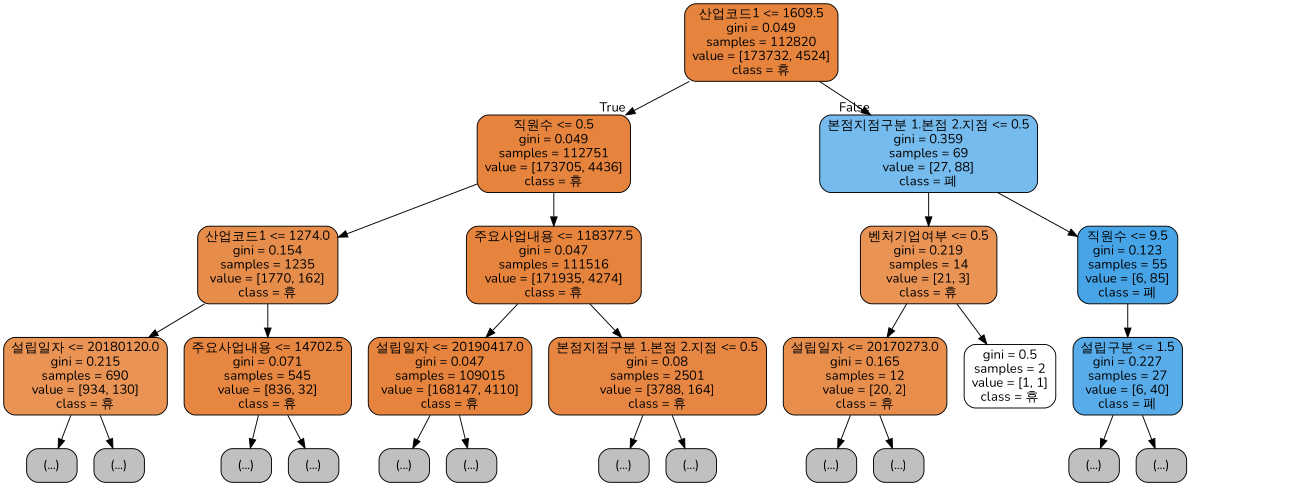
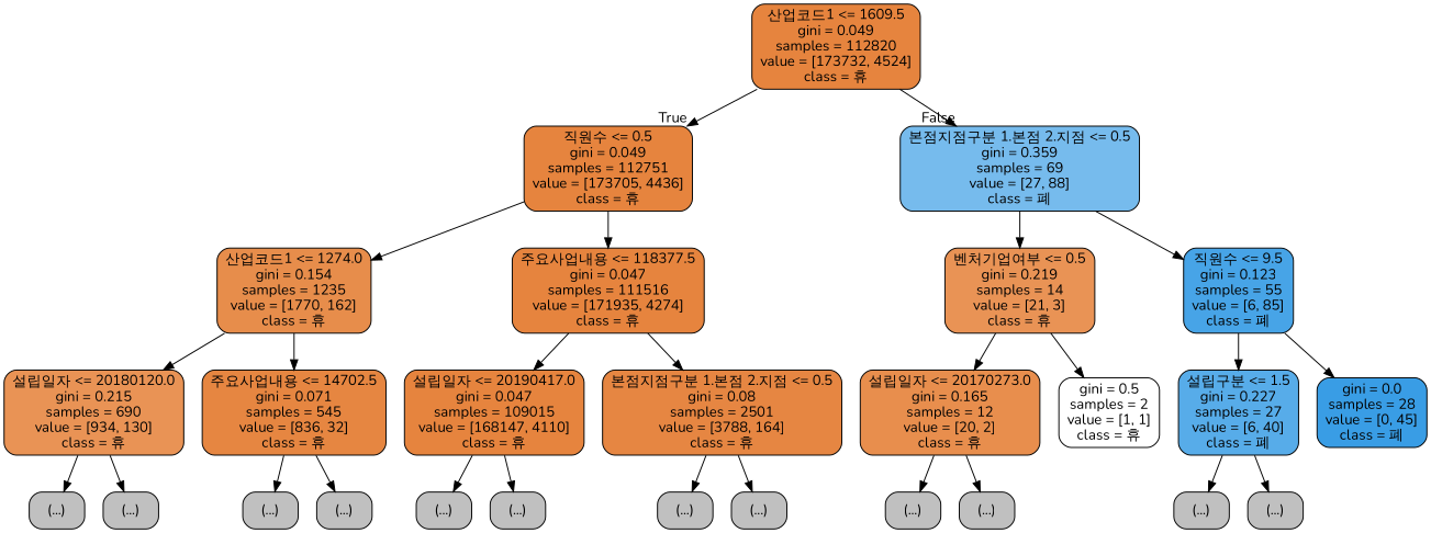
  digraph {
    fontname=Nunito
    node [color=black fillcolor="#C0C0C0" fontname=Nunito shape=box style="filled, rounded"]
    edge [fontname=Nunito]
    n1 [fillcolor="#e6843e" label="산업코드1 <= 1609.5\ngini = 0.049\nsamples = 112820\nvalue = [173732, 4524]\nclass = 휴"]
    n2 [fillcolor="#e6843e" label="직원수 <= 0.5\ngini = 0.049\nsamples = 112751\nvalue = [173705, 4436]\nclass = 휴"]
    n3 [fillcolor="#76bbed" label="본점지점구분 1.본점 2.지점 <= 0.5\ngini = 0.359\nsamples = 69\nvalue = [27, 88]\nclass = 폐"]
    n4 [fillcolor="#e78d4b" label="산업코드1 <= 1274.0\ngini = 0.154\nsamples = 1235\nvalue = [1770, 162]\nclass = 휴"]
    n5 [fillcolor="#e6843e" label="주요사업내용 <= 118377.5\ngini = 0.047\nsamples = 111516\nvalue = [171935, 4274]\nclass = 휴"]
    n6 [fillcolor="#e99355" label="설립일자 <= 20180120.0\ngini = 0.215\nsamples = 690\nvalue = [934, 130]\nclass = 휴"]
    n7 [fillcolor="#e68641" label="주요사업내용 <= 14702.5\ngini = 0.071\nsamples = 545\nvalue = [836, 32]\nclass = 휴"]
    n8 [label="(...)"]
    n9 [label="(...)"]
    n10 [label="(...)"]
    n11 [label="(...)"]
    n12 [fillcolor="#e6843e" label="설립일자 <= 20190417.0\ngini = 0.047\nsamples = 109015\nvalue = [168147, 4110]\nclass = 휴"]
    n13 [fillcolor="#e68642" label="본점지점구분 1.본점 2.지점 <= 0.5\ngini = 0.08\nsamples = 2501\nvalue = [3788, 164]\nclass = 휴"]
    n14 [label="(...)"]
    n15 [label="(...)"]
    n16 [label="(...)"]
    n17 [label="(...)"]
    n18 [fillcolor="#e99355" label="벤처기업여부 <= 0.5\ngini = 0.219\nsamples = 14\nvalue = [21, 3]\nclass = 휴"]
    n19 [fillcolor="#47a4e7" label="직원수 <= 9.5\ngini = 0.123\nsamples = 55\nvalue = [6, 85]\nclass = 폐"]
    n20 [fillcolor="#e88e4d" label="설립일자 <= 20170273.0\ngini = 0.165\nsamples = 12\nvalue = [20, 2]\nclass = 휴"]
    n21 [fillcolor="#ffffff" label="gini = 0.5\nsamples = 2\nvalue = [1, 1]\nclass = 휴"]
    n22 [label="(...)"]
    n23 [label="(...)"]
    n24 [fillcolor="#57ace9" label="설립구분 <= 1.5\ngini = 0.227\nsamples = 27\nvalue = [6, 40]\nclass = 폐"]
+   n25 [fillcolor="#399de5" label="gini = 0.0\nsamples = 28\nvalue = [0, 45]\nclass = 폐"]
    n26 [label="(...)"]
    n27 [label="(...)"]
    n1 -> n2 [headlabel=True labelangle=45 labeldistance=2.5]
    n1 -> n3 [headlabel=False labelangle=-45 labeldistance=2.5]
    n2 -> n4
    n2 -> n5
    n3 -> n18
    n3 -> n19
    n4 -> n6
    n4 -> n7
    n5 -> n12
    n5 -> n13
    n6 -> n8
    n6 -> n9
    n7 -> n10
    n7 -> n11
    n12 -> n14
    n12 -> n15
    n13 -> n16
    n13 -> n17
    n18 -> n20
    n18 -> n21
    n19 -> n24
+   n19 -> n25
    n20 -> n22
    n20 -> n23
    n24 -> n26
    n24 -> n27
  }
